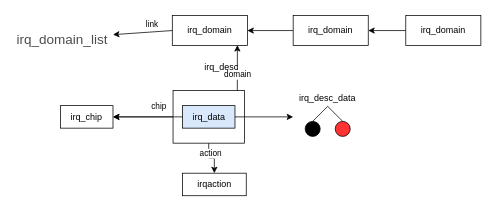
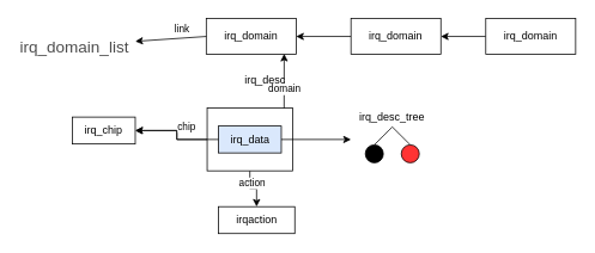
  <mxCell id="0" />
  <mxCell id="1" parent="0" />
  <mxCell id="2" value="irq_domain" style="rounded=0;whiteSpace=wrap;html=1;" vertex="1" parent="1"><mxGeometry x="229" y="20" width="100" height="40" as="geometry" /></mxCell>
  <mxCell id="3" value="&lt;span style=&quot;color: rgb(77, 77, 77); font-size: 18px; font-style: normal; font-weight: 400; letter-spacing: normal; text-indent: 0px; text-transform: none; word-spacing: 0px; background-color: rgb(255, 255, 255); display: inline; float: none;&quot;&gt;irq_domain_list&lt;/span&gt;" style="text;whiteSpace=wrap;html=1;" vertex="1" parent="1"><mxGeometry x="20" y="35" width="130" height="30" as="geometry" /></mxCell>
  <mxCell id="4" value="" style="endArrow=classic;html=1;exitX=0;exitY=0.5;exitDx=0;exitDy=0;" edge="1" parent="1" source="2" target="3"><mxGeometry width="50" height="50" relative="1" as="geometry"><mxPoint x="270" y="150" as="sourcePoint" /><mxPoint x="320" y="100" as="targetPoint" /></mxGeometry></mxCell>
  <mxCell id="5" value="link" style="edgeLabel;html=1;align=center;verticalAlign=middle;resizable=0;points=[];" vertex="1" connectable="0" parent="4"><mxGeometry x="-0.311" y="-1" relative="1" as="geometry"><mxPoint y="-9" as="offset" /></mxGeometry></mxCell>
  <mxCell id="6" style="edgeStyle=orthogonalEdgeStyle;rounded=0;orthogonalLoop=1;jettySize=auto;html=1;entryX=1;entryY=0.5;entryDx=0;entryDy=0;" edge="1" parent="1" source="7" target="2"><mxGeometry relative="1" as="geometry" /></mxCell>
  <mxCell id="7" value="irq_domain" style="rounded=0;whiteSpace=wrap;html=1;" vertex="1" parent="1"><mxGeometry x="390" y="20" width="100" height="40" as="geometry" /></mxCell>
  <mxCell id="8" style="edgeStyle=orthogonalEdgeStyle;rounded=0;orthogonalLoop=1;jettySize=auto;html=1;entryX=1;entryY=0.5;entryDx=0;entryDy=0;" edge="1" parent="1" source="9" target="7"><mxGeometry relative="1" as="geometry"><mxPoint x="510" y="40" as="targetPoint" /></mxGeometry></mxCell>
  <mxCell id="9" value="irq_domain" style="rounded=0;whiteSpace=wrap;html=1;" vertex="1" parent="1"><mxGeometry x="540" y="20" width="100" height="40" as="geometry" /></mxCell>
- <mxCell id="10" value="irq_desc_data" style="text;html=1;strokeColor=none;fillColor=none;align=center;verticalAlign=middle;whiteSpace=wrap;rounded=0;" vertex="1" parent="1"><mxGeometry x="391" y="121" width="90" height="20" as="geometry" /></mxCell>
+ <mxCell id="10" value="irq_desc_tree" style="text;html=1;strokeColor=none;fillColor=none;align=center;verticalAlign=middle;whiteSpace=wrap;rounded=0;" vertex="1" parent="1"><mxGeometry x="391" y="121" width="90" height="20" as="geometry" /></mxCell>
  <mxCell id="11" value="" style="endArrow=none;html=1;" edge="1" parent="1"><mxGeometry width="50" height="50" relative="1" as="geometry"><mxPoint x="416" y="161" as="sourcePoint" /><mxPoint x="436" y="141" as="targetPoint" /></mxGeometry></mxCell>
  <mxCell id="12" value="" style="endArrow=none;html=1;" edge="1" parent="1"><mxGeometry width="50" height="50" relative="1" as="geometry"><mxPoint x="456" y="161" as="sourcePoint" /><mxPoint x="436" y="141" as="targetPoint" /></mxGeometry></mxCell>
  <mxCell id="13" value="" style="ellipse;whiteSpace=wrap;html=1;aspect=fixed;fillColor=#000000;" vertex="1" parent="1"><mxGeometry x="406" y="161" width="20" height="20" as="geometry" /></mxCell>
  <mxCell id="14" value="" style="ellipse;whiteSpace=wrap;html=1;aspect=fixed;fillColor=#FF3333;" vertex="1" parent="1"><mxGeometry x="446" y="161" width="20" height="20" as="geometry" /></mxCell>
  <mxCell id="15" style="edgeStyle=orthogonalEdgeStyle;rounded=0;orthogonalLoop=1;jettySize=auto;html=1;entryX=1;entryY=0.5;entryDx=0;entryDy=0;exitX=0;exitY=0.5;exitDx=0;exitDy=0;" edge="1" parent="1" source="21" target="25"><mxGeometry relative="1" as="geometry" /></mxCell>
  <mxCell id="16" value="chip" style="edgeLabel;html=1;align=center;verticalAlign=middle;resizable=0;points=[];" vertex="1" connectable="0" parent="15"><mxGeometry x="-0.305" y="-1" relative="1" as="geometry"><mxPoint y="-14" as="offset" /></mxGeometry></mxCell>
  <mxCell id="17" style="edgeStyle=orthogonalEdgeStyle;rounded=0;orthogonalLoop=1;jettySize=auto;html=1;entryX=0.5;entryY=0;entryDx=0;entryDy=0;" edge="1" parent="1" source="19" target="27"><mxGeometry relative="1" as="geometry" /></mxCell>
  <mxCell id="18" value="action" style="edgeLabel;html=1;align=center;verticalAlign=middle;resizable=0;points=[];" vertex="1" connectable="0" parent="17"><mxGeometry x="-0.3" y="1" relative="1" as="geometry"><mxPoint x="1" y="-4" as="offset" /></mxGeometry></mxCell>
  <mxCell id="19" value="" style="rounded=0;whiteSpace=wrap;html=1;" vertex="1" parent="1"><mxGeometry x="230" y="120" width="95" height="70" as="geometry" /></mxCell>
  <mxCell id="20" value="" style="endArrow=classic;html=1;exitX=1;exitY=0.5;exitDx=0;exitDy=0;" edge="1" parent="1" source="21"><mxGeometry width="50" height="50" relative="1" as="geometry"><mxPoint x="360" y="180" as="sourcePoint" /><mxPoint x="390" y="155" as="targetPoint" /></mxGeometry></mxCell>
  <mxCell id="21" value="irq_data" style="rounded=0;whiteSpace=wrap;html=1;fillColor=#dae8fc;" vertex="1" parent="1"><mxGeometry x="242.5" y="140" width="70" height="30" as="geometry" /></mxCell>
  <mxCell id="22" value="irq_desc" style="text;whiteSpace=wrap;html=1;" vertex="1" parent="1"><mxGeometry x="270" y="75" width="55" height="20" as="geometry" /></mxCell>
  <mxCell id="23" value="" style="endArrow=classic;html=1;exitX=0.901;exitY=0.002;exitDx=0;exitDy=0;exitPerimeter=0;entryX=0.867;entryY=0.984;entryDx=0;entryDy=0;entryPerimeter=0;" edge="1" parent="1" source="19" target="2"><mxGeometry width="50" height="50" relative="1" as="geometry"><mxPoint x="350" y="130" as="sourcePoint" /><mxPoint x="316" y="62" as="targetPoint" /></mxGeometry></mxCell>
  <mxCell id="24" value="domain" style="edgeLabel;html=1;align=center;verticalAlign=middle;resizable=0;points=[];" vertex="1" connectable="0" parent="23"><mxGeometry x="-0.292" relative="1" as="geometry"><mxPoint as="offset" /></mxGeometry></mxCell>
- <mxCell id="25" value="irq_chip" style="rounded=0;whiteSpace=wrap;html=1;fillColor=#FFFFFF;" vertex="1" parent="1"><mxGeometry x="80" y="140" width="70" height="30" as="geometry" /></mxCell>
+ <mxCell id="25" value="irq_chip" style="rounded=0;whiteSpace=wrap;html=1;fillColor=#FFFFFF;" vertex="1" parent="1"><mxGeometry x="80" y="130" width="70" height="30" as="geometry" /></mxCell>
  <mxCell id="26" value="" style="edgeStyle=orthogonalEdgeStyle;rounded=0;orthogonalLoop=1;jettySize=auto;html=1;exitX=0;exitY=0.5;exitDx=0;exitDy=0;" edge="1" parent="1" source="21" target="25"><mxGeometry relative="1" as="geometry" /></mxCell>
  <mxCell id="27" value="irqaction" style="rounded=0;whiteSpace=wrap;html=1;fillColor=#FFFFFF;" vertex="1" parent="1"><mxGeometry x="242.5" y="230" width="85" height="30" as="geometry" /></mxCell>
